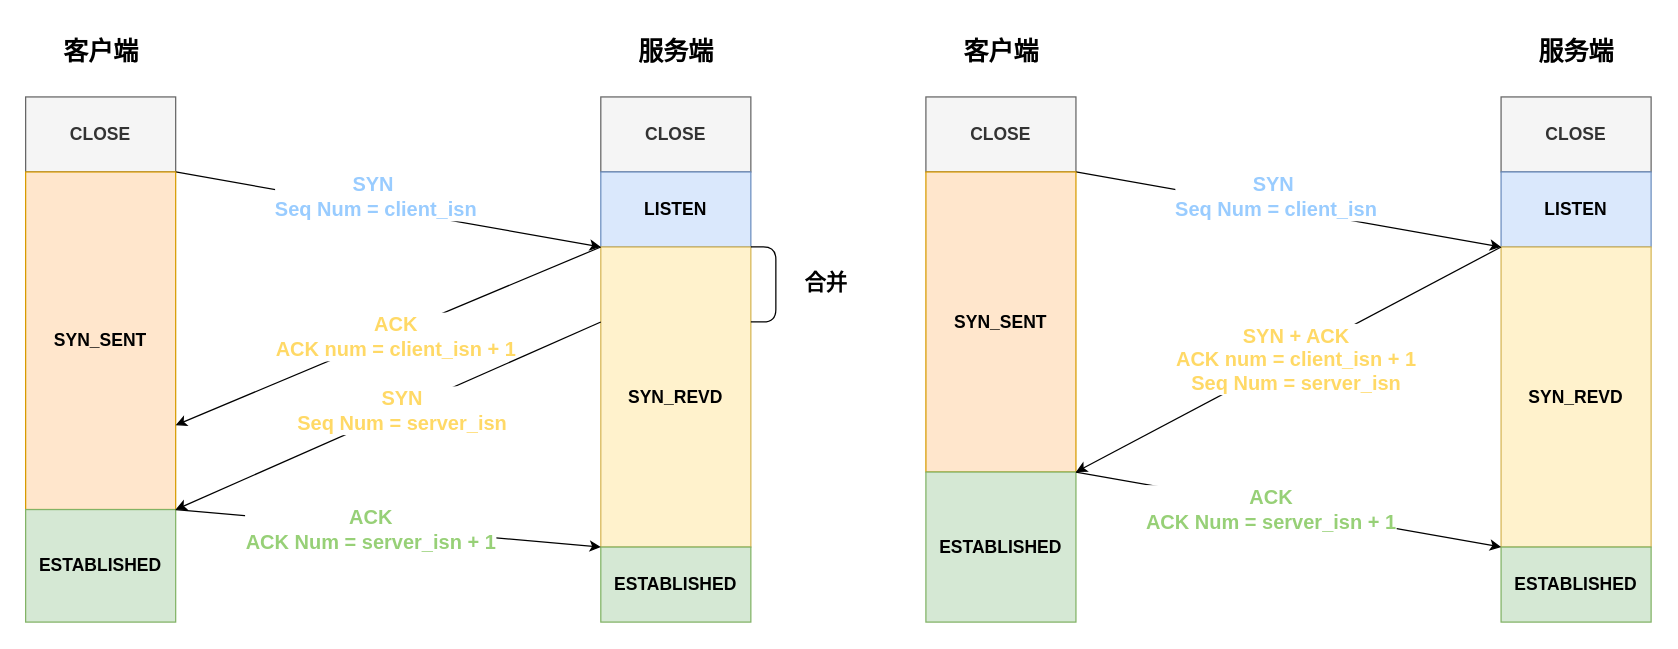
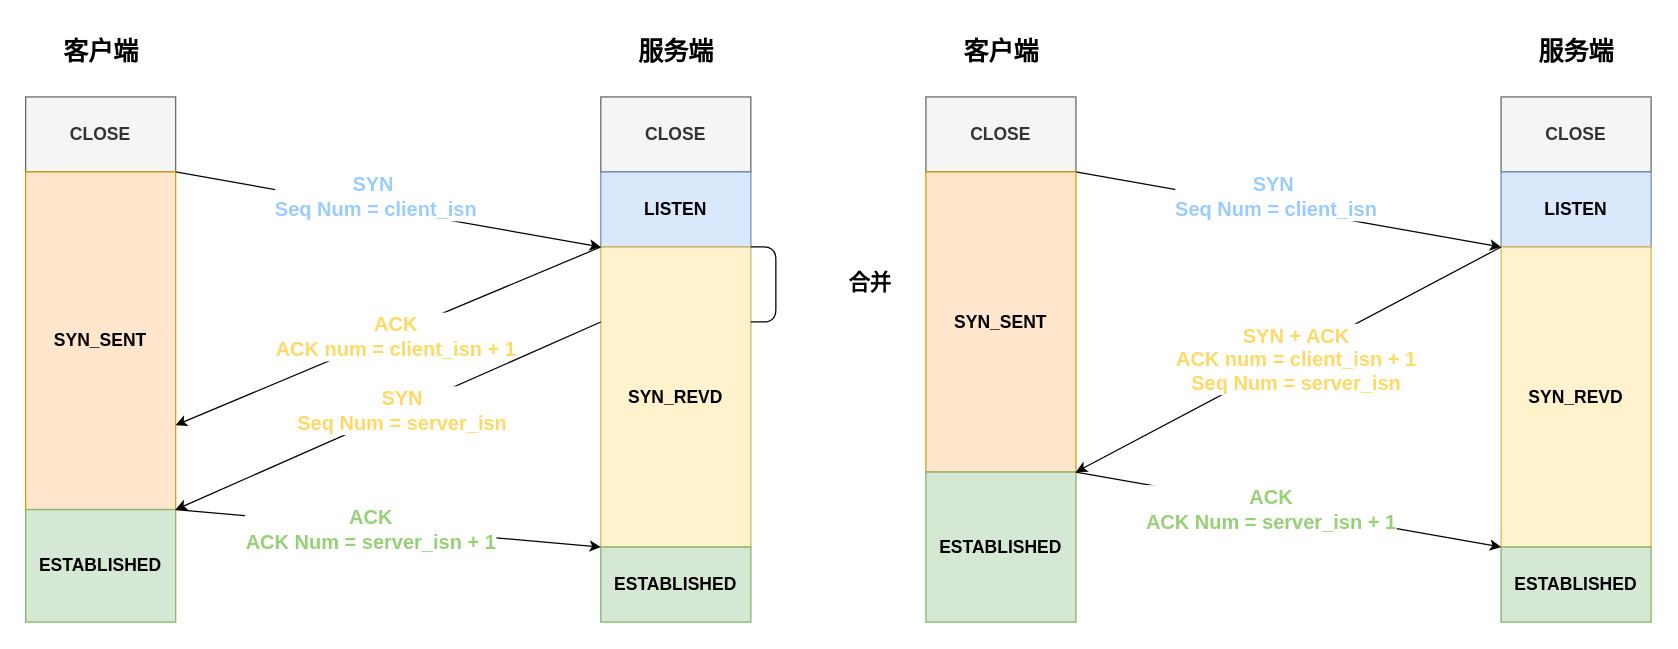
  <mxCell id="0" />
  <mxCell id="1" parent="0" />
  <mxCell id="2" value="CLOSE" style="rounded=0;whiteSpace=wrap;html=1;fillColor=#f5f5f5;fontColor=#333333;strokeColor=#666666;fontStyle=1;fontSize=14;" parent="1" vertex="1"><mxGeometry x="740" y="77" width="120" height="60" as="geometry" /></mxCell>
  <mxCell id="3" style="rounded=0;orthogonalLoop=1;jettySize=auto;html=1;exitX=1;exitY=0;exitDx=0;exitDy=0;entryX=0;entryY=0;entryDx=0;entryDy=0;" parent="1" source="5" target="9" edge="1"><mxGeometry relative="1" as="geometry" /></mxCell>
  <mxCell id="4" value="&lt;b style=&quot;font-size: 16px;&quot;&gt;&lt;font color=&quot;#99ccff&quot; style=&quot;font-size: 16px;&quot;&gt;SYN&amp;nbsp;&lt;/font&gt;&lt;/b&gt;&lt;div style=&quot;font-size: 16px;&quot;&gt;&lt;b style=&quot;&quot;&gt;&lt;font color=&quot;#99ccff&quot; style=&quot;font-size: 16px;&quot;&gt;Seq Num = client_isn&lt;/font&gt;&lt;/b&gt;&lt;/div&gt;" style="edgeLabel;html=1;align=center;verticalAlign=middle;resizable=0;points=[];" parent="3" vertex="1" connectable="0"><mxGeometry x="-0.205" y="-1" relative="1" as="geometry"><mxPoint x="25" y="-5" as="offset" /></mxGeometry></mxCell>
  <mxCell id="5" value="SYN_SENT" style="rounded=0;whiteSpace=wrap;html=1;fontStyle=1;fontSize=14;fillColor=#ffe6cc;strokeColor=#d79b00;" parent="1" vertex="1"><mxGeometry x="740" y="137" width="120" height="240" as="geometry" /></mxCell>
  <mxCell id="6" value="ESTABLISHED" style="rounded=0;whiteSpace=wrap;html=1;fontStyle=1;fontSize=14;fillColor=#d5e8d4;strokeColor=#82b366;" parent="1" vertex="1"><mxGeometry x="740" y="377" width="120" height="120" as="geometry" /></mxCell>
  <mxCell id="7" value="CLOSE" style="rounded=0;whiteSpace=wrap;html=1;fillColor=#f5f5f5;fontColor=#333333;strokeColor=#666666;fontStyle=1;fontSize=14;" parent="1" vertex="1"><mxGeometry x="1200" y="77" width="120" height="60" as="geometry" /></mxCell>
  <mxCell id="8" value="LISTEN" style="rounded=0;whiteSpace=wrap;html=1;fontStyle=1;fontSize=14;fillColor=#dae8fc;strokeColor=#6c8ebf;" parent="1" vertex="1"><mxGeometry x="1200" y="137" width="120" height="60" as="geometry" /></mxCell>
  <mxCell id="9" value="SYN_REVD" style="rounded=0;whiteSpace=wrap;html=1;fontStyle=1;fontSize=14;fillColor=#fff2cc;strokeColor=#d6b656;" parent="1" vertex="1"><mxGeometry x="1200" y="197" width="120" height="240" as="geometry" /></mxCell>
  <mxCell id="10" value="ESTABLISHED" style="rounded=0;whiteSpace=wrap;html=1;fontStyle=1;fontSize=14;fillColor=#d5e8d4;strokeColor=#82b366;" parent="1" vertex="1"><mxGeometry x="1200" y="437" width="120" height="60" as="geometry" /></mxCell>
  <mxCell id="11" value="&lt;b&gt;&lt;font style=&quot;font-size: 20px;&quot;&gt;客户端&lt;/font&gt;&lt;/b&gt;" style="text;html=1;align=center;verticalAlign=middle;resizable=0;points=[];autosize=1;strokeColor=none;fillColor=none;" parent="1" vertex="1"><mxGeometry x="760" y="20" width="80" height="40" as="geometry" /></mxCell>
  <mxCell id="12" value="&lt;b&gt;&lt;font style=&quot;font-size: 20px;&quot;&gt;服务端&lt;/font&gt;&lt;/b&gt;" style="text;html=1;align=center;verticalAlign=middle;resizable=0;points=[];autosize=1;strokeColor=none;fillColor=none;" parent="1" vertex="1"><mxGeometry x="1220" y="20" width="80" height="40" as="geometry" /></mxCell>
  <mxCell id="13" value="" style="endArrow=classic;html=1;rounded=0;exitX=0;exitY=0;exitDx=0;exitDy=0;entryX=1;entryY=0;entryDx=0;entryDy=0;" parent="1" source="9" target="6" edge="1"><mxGeometry width="50" height="50" relative="1" as="geometry"><mxPoint x="1010" y="277" as="sourcePoint" /><mxPoint x="1060" y="227" as="targetPoint" /></mxGeometry></mxCell>
  <mxCell id="14" value="&lt;b style=&quot;font-size: 16px;&quot;&gt;&lt;font color=&quot;#ffd966&quot; style=&quot;font-size: 16px;&quot;&gt;SYN + ACK&lt;/font&gt;&lt;/b&gt;&lt;div style=&quot;font-size: 16px;&quot;&gt;&lt;b&gt;&lt;font color=&quot;#ffd966&quot; style=&quot;font-size: 16px;&quot;&gt;ACK num = client_isn + 1&lt;/font&gt;&lt;/b&gt;&lt;/div&gt;&lt;div style=&quot;font-size: 16px;&quot;&gt;&lt;b style=&quot;&quot;&gt;&lt;font color=&quot;#ffd966&quot; style=&quot;font-size: 16px;&quot;&gt;Seq Num = server_isn&lt;/font&gt;&lt;/b&gt;&lt;/div&gt;" style="edgeLabel;html=1;align=center;verticalAlign=middle;resizable=0;points=[];" parent="13" vertex="1" connectable="0"><mxGeometry x="-0.03" y="2" relative="1" as="geometry"><mxPoint as="offset" /></mxGeometry></mxCell>
  <mxCell id="15" value="" style="endArrow=classic;html=1;rounded=0;exitX=1;exitY=0;exitDx=0;exitDy=0;entryX=0;entryY=0;entryDx=0;entryDy=0;" parent="1" source="6" target="10" edge="1"><mxGeometry width="50" height="50" relative="1" as="geometry"><mxPoint x="1010" y="277" as="sourcePoint" /><mxPoint x="1060" y="227" as="targetPoint" /></mxGeometry></mxCell>
  <mxCell id="16" value="&lt;b style=&quot;font-size: 16px;&quot;&gt;&lt;font color=&quot;#97d077&quot; style=&quot;font-size: 16px;&quot;&gt;ACK&lt;/font&gt;&lt;/b&gt;&lt;div style=&quot;font-size: 16px;&quot;&gt;&lt;b style=&quot;&quot;&gt;&lt;font color=&quot;#97d077&quot; style=&quot;font-size: 16px;&quot;&gt;ACK Num = server_isn + 1&lt;/font&gt;&lt;/b&gt;&lt;/div&gt;" style="edgeLabel;html=1;align=center;verticalAlign=middle;resizable=0;points=[];" parent="15" vertex="1" connectable="0"><mxGeometry x="-0.087" y="-2" relative="1" as="geometry"><mxPoint as="offset" /></mxGeometry></mxCell>
  <mxCell id="17" value="CLOSE" style="rounded=0;whiteSpace=wrap;html=1;fillColor=#f5f5f5;fontColor=#333333;strokeColor=#666666;fontStyle=1;fontSize=14;" vertex="1" parent="1"><mxGeometry x="20" y="77" width="120" height="60" as="geometry" /></mxCell>
  <mxCell id="18" style="rounded=0;orthogonalLoop=1;jettySize=auto;html=1;exitX=1;exitY=0;exitDx=0;exitDy=0;entryX=0;entryY=0;entryDx=0;entryDy=0;" edge="1" parent="1" source="20" target="24"><mxGeometry relative="1" as="geometry" /></mxCell>
  <mxCell id="19" value="&lt;b style=&quot;font-size: 16px;&quot;&gt;&lt;font color=&quot;#99ccff&quot; style=&quot;font-size: 16px;&quot;&gt;SYN&amp;nbsp;&lt;/font&gt;&lt;/b&gt;&lt;div style=&quot;font-size: 16px;&quot;&gt;&lt;b style=&quot;&quot;&gt;&lt;font color=&quot;#99ccff&quot; style=&quot;font-size: 16px;&quot;&gt;Seq Num = client_isn&lt;/font&gt;&lt;/b&gt;&lt;/div&gt;" style="edgeLabel;html=1;align=center;verticalAlign=middle;resizable=0;points=[];" vertex="1" connectable="0" parent="18"><mxGeometry x="-0.205" y="-1" relative="1" as="geometry"><mxPoint x="25" y="-5" as="offset" /></mxGeometry></mxCell>
  <mxCell id="20" value="SYN_SENT" style="rounded=0;whiteSpace=wrap;html=1;fontStyle=1;fontSize=14;fillColor=#ffe6cc;strokeColor=#d79b00;" vertex="1" parent="1"><mxGeometry x="20" y="137" width="120" height="270" as="geometry" /></mxCell>
  <mxCell id="21" value="ESTABLISHED" style="rounded=0;whiteSpace=wrap;html=1;fontStyle=1;fontSize=14;fillColor=#d5e8d4;strokeColor=#82b366;" vertex="1" parent="1"><mxGeometry x="20" y="407" width="120" height="90" as="geometry" /></mxCell>
  <mxCell id="22" value="CLOSE" style="rounded=0;whiteSpace=wrap;html=1;fillColor=#f5f5f5;fontColor=#333333;strokeColor=#666666;fontStyle=1;fontSize=14;" vertex="1" parent="1"><mxGeometry x="480" y="77" width="120" height="60" as="geometry" /></mxCell>
  <mxCell id="23" value="LISTEN" style="rounded=0;whiteSpace=wrap;html=1;fontStyle=1;fontSize=14;fillColor=#dae8fc;strokeColor=#6c8ebf;" vertex="1" parent="1"><mxGeometry x="480" y="137" width="120" height="60" as="geometry" /></mxCell>
  <mxCell id="24" value="SYN_REVD" style="rounded=0;whiteSpace=wrap;html=1;fontStyle=1;fontSize=14;fillColor=#fff2cc;strokeColor=#d6b656;" vertex="1" parent="1"><mxGeometry x="480" y="197" width="120" height="240" as="geometry" /></mxCell>
  <mxCell id="25" value="ESTABLISHED" style="rounded=0;whiteSpace=wrap;html=1;fontStyle=1;fontSize=14;fillColor=#d5e8d4;strokeColor=#82b366;" vertex="1" parent="1"><mxGeometry x="480" y="437" width="120" height="60" as="geometry" /></mxCell>
  <mxCell id="26" value="&lt;b&gt;&lt;font style=&quot;font-size: 20px;&quot;&gt;客户端&lt;/font&gt;&lt;/b&gt;" style="text;html=1;align=center;verticalAlign=middle;resizable=0;points=[];autosize=1;strokeColor=none;fillColor=none;" vertex="1" parent="1"><mxGeometry x="40" y="20" width="80" height="40" as="geometry" /></mxCell>
  <mxCell id="27" value="&lt;b&gt;&lt;font style=&quot;font-size: 20px;&quot;&gt;服务端&lt;/font&gt;&lt;/b&gt;" style="text;html=1;align=center;verticalAlign=middle;resizable=0;points=[];autosize=1;strokeColor=none;fillColor=none;" vertex="1" parent="1"><mxGeometry x="500" y="20" width="80" height="40" as="geometry" /></mxCell>
  <mxCell id="28" value="" style="endArrow=classic;html=1;rounded=0;exitX=0;exitY=0;exitDx=0;exitDy=0;entryX=1;entryY=0.75;entryDx=0;entryDy=0;" edge="1" parent="1" source="24" target="20"><mxGeometry width="50" height="50" relative="1" as="geometry"><mxPoint x="290" y="277" as="sourcePoint" /><mxPoint x="340" y="227" as="targetPoint" /></mxGeometry></mxCell>
  <mxCell id="29" value="&lt;font color=&quot;#ffd966&quot;&gt;&lt;span style=&quot;font-size: 16px;&quot;&gt;&lt;b&gt;ACK&lt;/b&gt;&lt;/span&gt;&lt;/font&gt;&lt;br&gt;&lt;div style=&quot;font-size: 16px;&quot;&gt;&lt;b&gt;&lt;font color=&quot;#ffd966&quot; style=&quot;font-size: 16px;&quot;&gt;ACK num = client_isn + 1&lt;/font&gt;&lt;/b&gt;&lt;/div&gt;" style="edgeLabel;html=1;align=center;verticalAlign=middle;resizable=0;points=[];" vertex="1" connectable="0" parent="28"><mxGeometry x="-0.03" y="2" relative="1" as="geometry"><mxPoint as="offset" /></mxGeometry></mxCell>
  <mxCell id="30" value="" style="endArrow=classic;html=1;rounded=0;exitX=1;exitY=0;exitDx=0;exitDy=0;entryX=0;entryY=0;entryDx=0;entryDy=0;" edge="1" parent="1" source="21" target="25"><mxGeometry width="50" height="50" relative="1" as="geometry"><mxPoint x="290" y="277" as="sourcePoint" /><mxPoint x="340" y="227" as="targetPoint" /></mxGeometry></mxCell>
  <mxCell id="31" value="&lt;b style=&quot;font-size: 16px;&quot;&gt;&lt;font color=&quot;#97d077&quot; style=&quot;font-size: 16px;&quot;&gt;ACK&lt;/font&gt;&lt;/b&gt;&lt;div style=&quot;font-size: 16px;&quot;&gt;&lt;b style=&quot;&quot;&gt;&lt;font color=&quot;#97d077&quot; style=&quot;font-size: 16px;&quot;&gt;ACK Num = server_isn + 1&lt;/font&gt;&lt;/b&gt;&lt;/div&gt;" style="edgeLabel;html=1;align=center;verticalAlign=middle;resizable=0;points=[];" vertex="1" connectable="0" parent="30"><mxGeometry x="-0.087" y="-2" relative="1" as="geometry"><mxPoint as="offset" /></mxGeometry></mxCell>
  <mxCell id="32" value="" style="endArrow=classic;html=1;rounded=0;exitX=0;exitY=0.25;exitDx=0;exitDy=0;entryX=1;entryY=1;entryDx=0;entryDy=0;" edge="1" parent="1" source="24" target="20"><mxGeometry width="50" height="50" relative="1" as="geometry"><mxPoint x="340" y="367" as="sourcePoint" /><mxPoint x="510" y="307" as="targetPoint" /></mxGeometry></mxCell>
  <mxCell id="33" value="&lt;font color=&quot;#ffd966&quot; style=&quot;font-size: 16px;&quot;&gt;&lt;b&gt;SYN&lt;/b&gt;&lt;/font&gt;&lt;div style=&quot;font-size: 16px;&quot;&gt;&lt;font color=&quot;#ffd966&quot; style=&quot;font-size: 16px;&quot;&gt;&lt;b&gt;Seq Num = server_isn&lt;/b&gt;&lt;/font&gt;&lt;/div&gt;" style="edgeLabel;html=1;align=center;verticalAlign=middle;resizable=0;points=[];" vertex="1" connectable="0" parent="32"><mxGeometry x="0.082" y="1" relative="1" as="geometry"><mxPoint x="24" y="-12" as="offset" /></mxGeometry></mxCell>
  <mxCell id="34" value="" style="shape=curlyBracket;whiteSpace=wrap;html=1;rounded=1;flipH=1;labelPosition=right;verticalLabelPosition=middle;align=left;verticalAlign=middle;size=0;" vertex="1" parent="1"><mxGeometry x="600" y="197" width="20" height="60" as="geometry" /></mxCell>
- <mxCell id="35" value="&lt;font style=&quot;font-size: 17px;&quot;&gt;&lt;b&gt;合并&lt;/b&gt;&lt;/font&gt;" style="text;html=1;align=center;verticalAlign=middle;resizable=0;points=[];autosize=1;strokeColor=none;fillColor=none;" vertex="1" parent="1"><mxGeometry x="630" y="212" width="60" height="30" as="geometry" /></mxCell>
+ <mxCell id="35" value="&lt;font style=&quot;font-size: 17px;&quot;&gt;&lt;b&gt;合并&lt;/b&gt;&lt;/font&gt;" style="text;html=1;align=center;verticalAlign=middle;resizable=0;points=[];autosize=1;strokeColor=none;fillColor=none;" vertex="1" parent="1"><mxGeometry x="665" y="212" width="60" height="30" as="geometry" /></mxCell>
